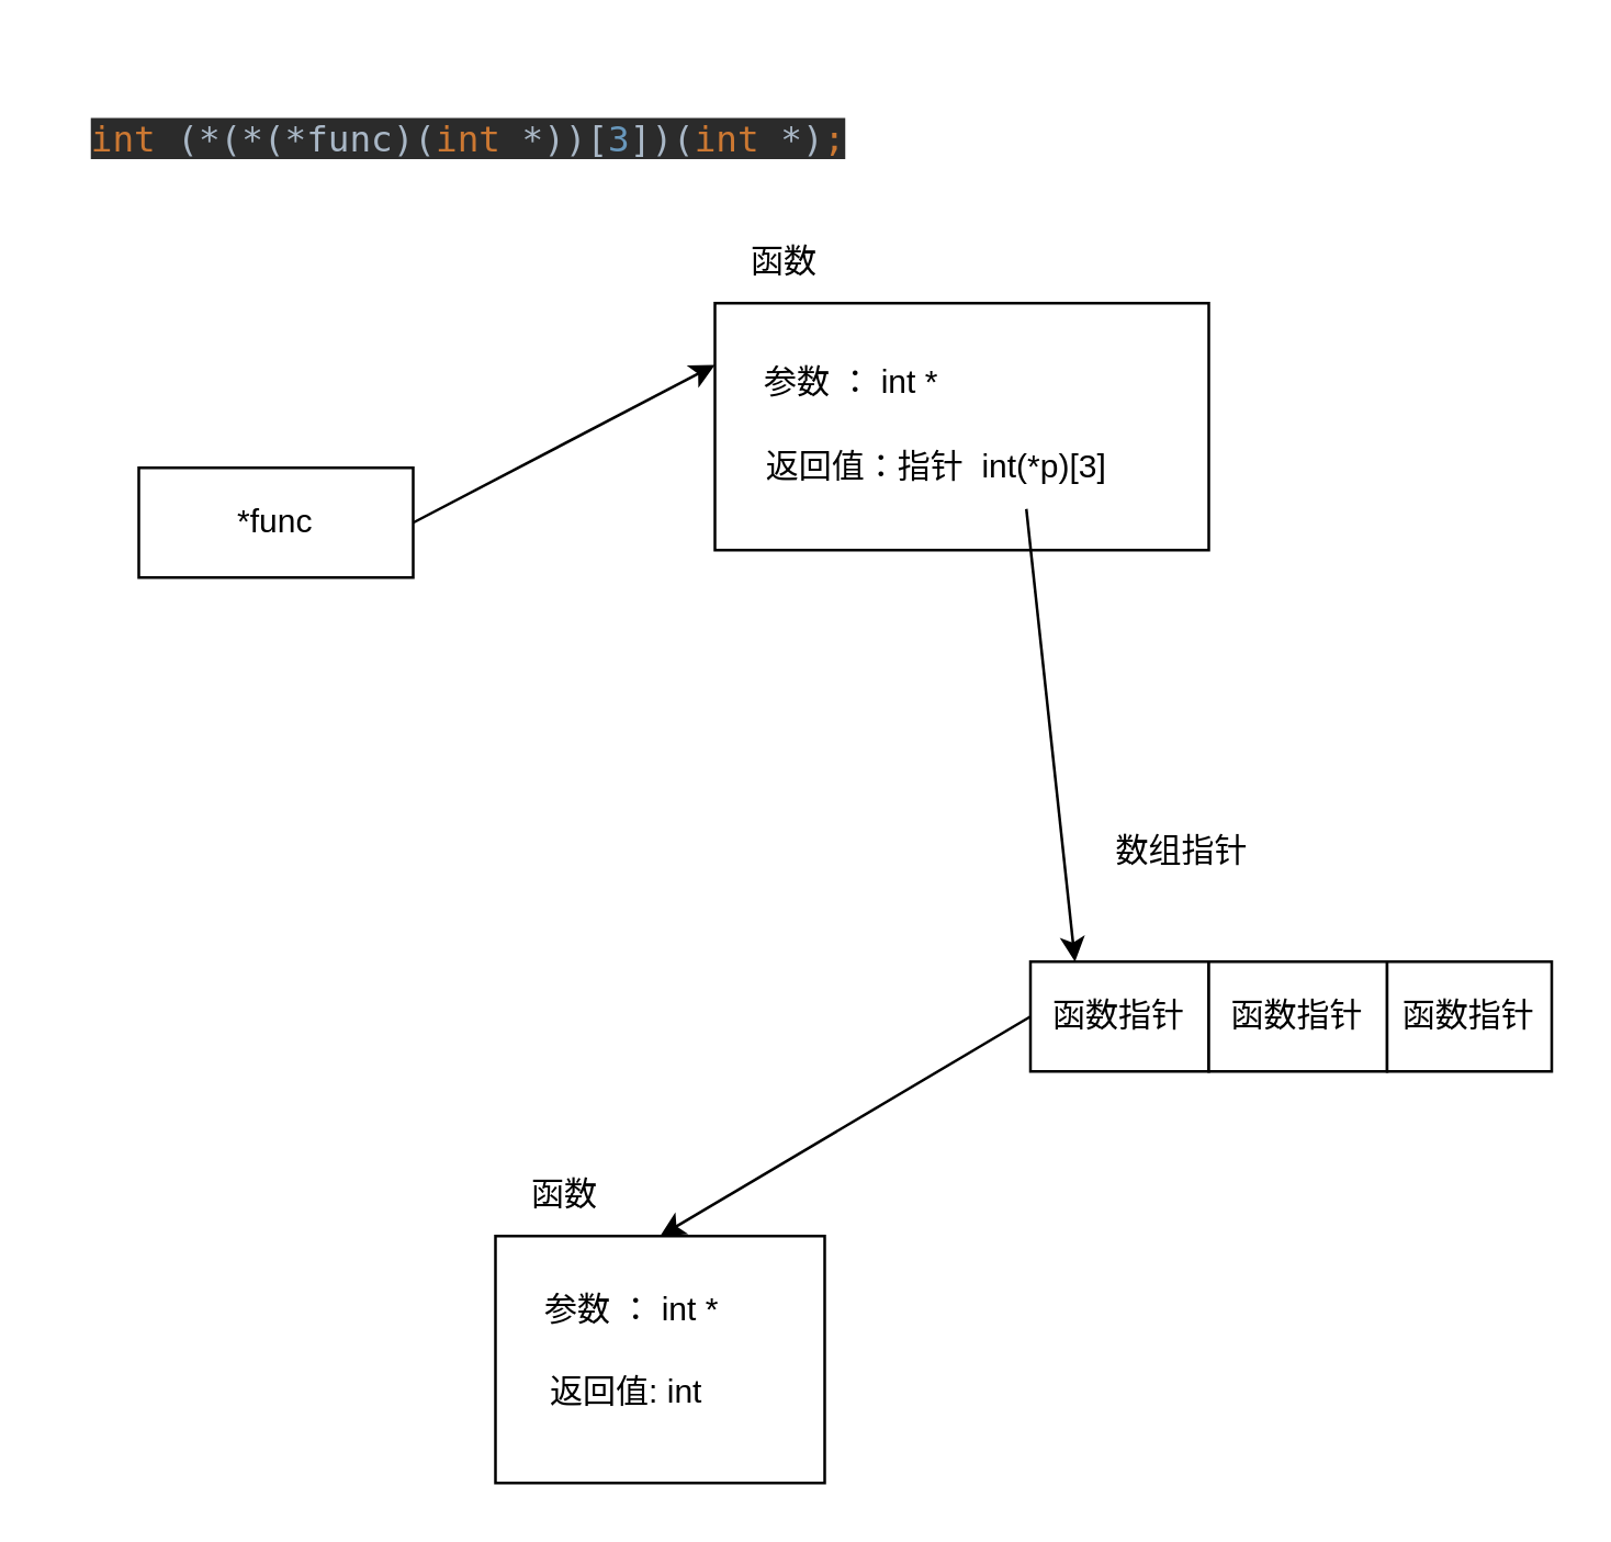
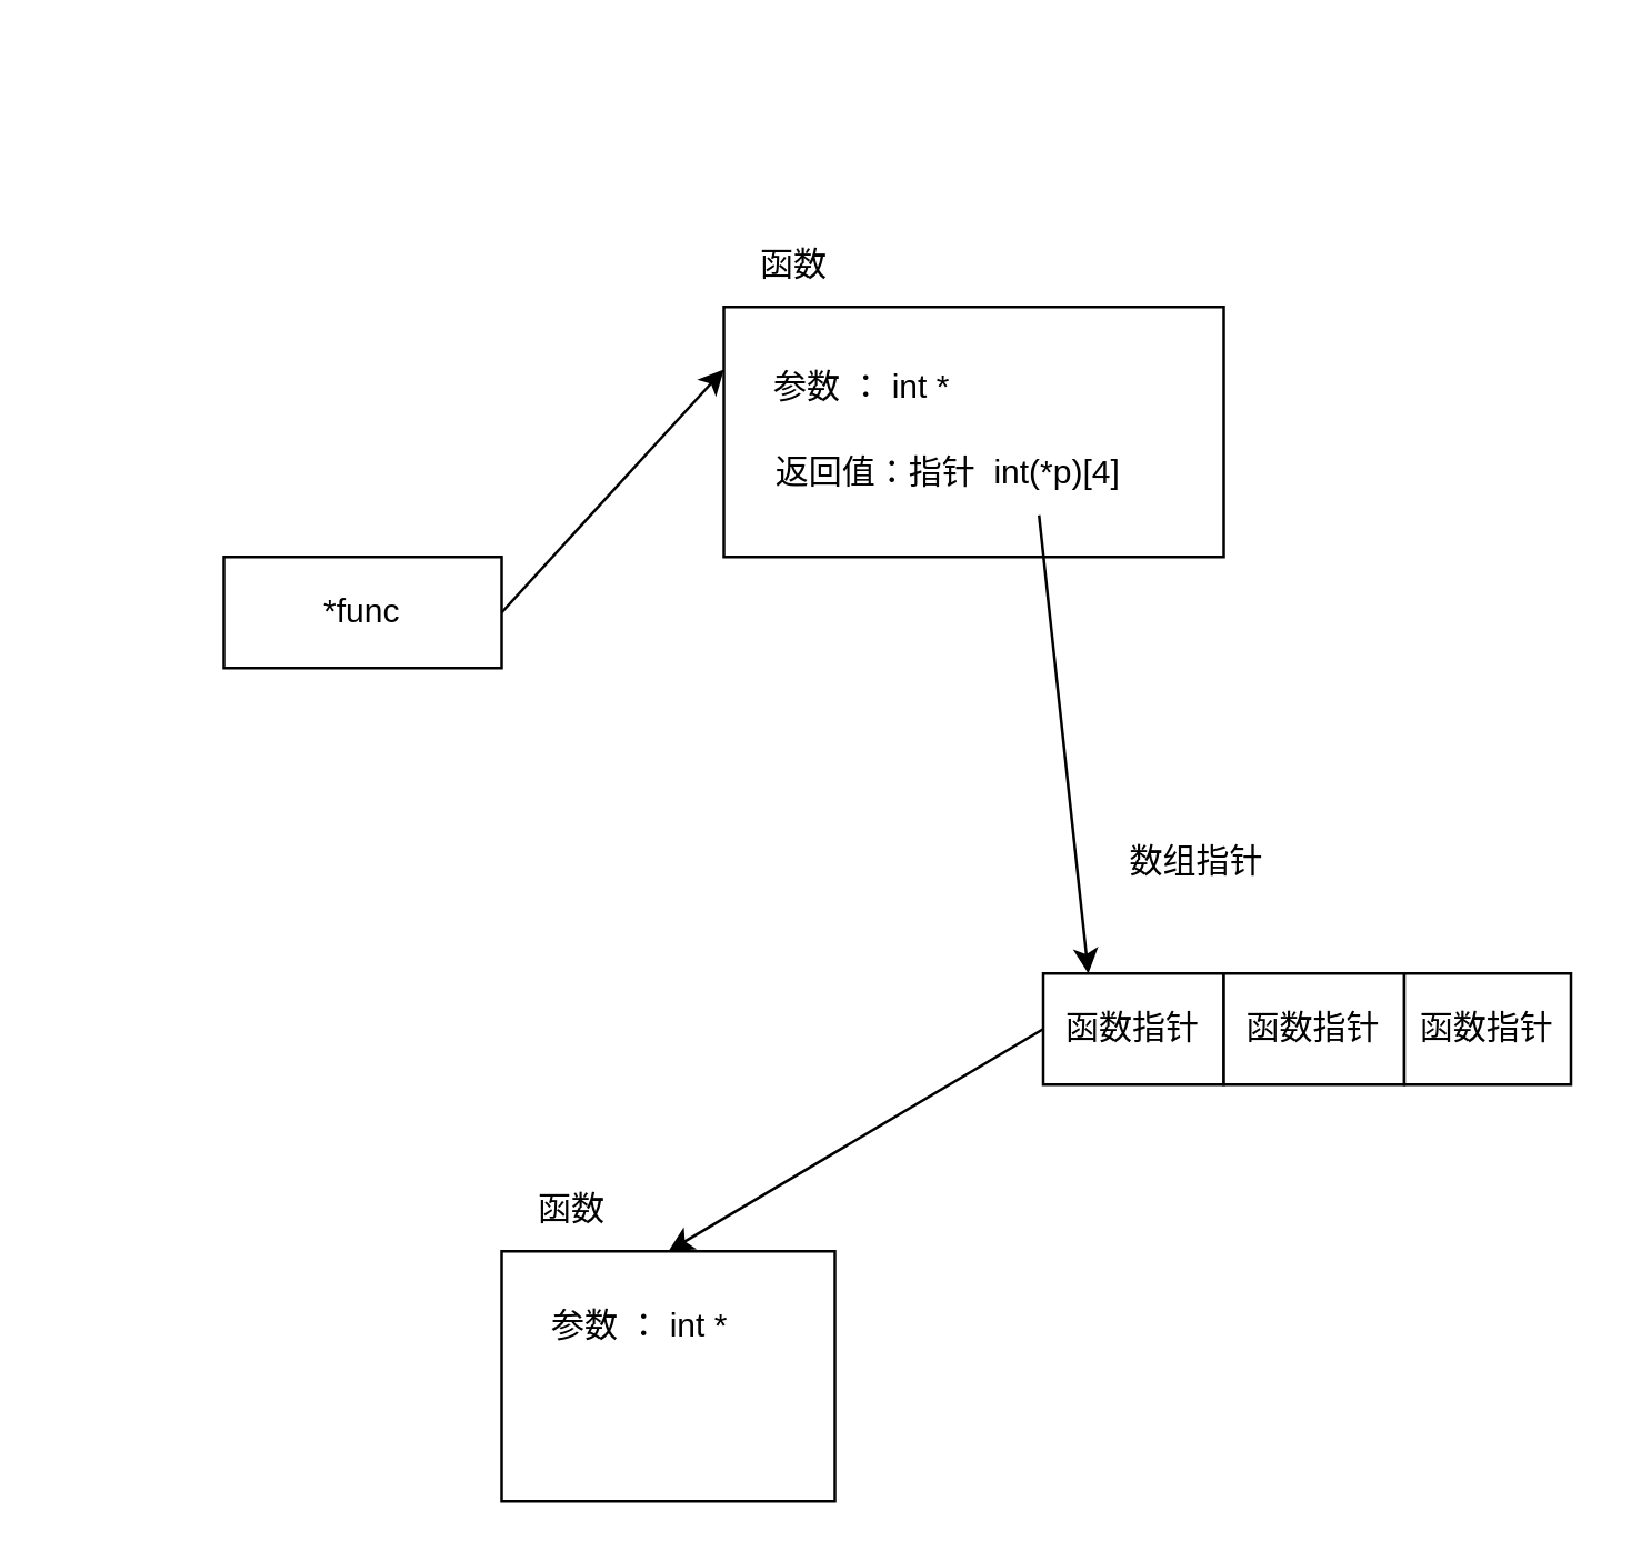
  <mxCell id="0" />
  <mxCell id="1" parent="0" />
- <mxCell id="2" value="&lt;div style=&quot;background-color:#2b2b2b;color:#a9b7c6;font-family:'JetBrains Mono',monospace;font-size:9.8pt;&quot;&gt;&lt;pre&gt;&lt;span style=&quot;color:#cc7832;&quot;&gt;int &lt;/span&gt;(*(*(*func)(&lt;span style=&quot;color:#cc7832;&quot;&gt;int &lt;/span&gt;*))[&lt;span style=&quot;color:#6897bb;&quot;&gt;3&lt;/span&gt;])(&lt;span style=&quot;color:#cc7832;&quot;&gt;int &lt;/span&gt;*)&lt;span style=&quot;color:#cc7832;&quot;&gt;;&lt;/span&gt;&lt;/pre&gt;&lt;/div&gt;" style="text;html=1;align=center;verticalAlign=middle;resizable=0;points=[];autosize=1;strokeColor=none;fillColor=none;" vertex="1" parent="1"><mxGeometry x="20" y="20" width="300" height="60" as="geometry" /></mxCell>
  <mxCell id="3" style="edgeStyle=none;html=1;exitX=1;exitY=0.5;exitDx=0;exitDy=0;entryX=0;entryY=0.25;entryDx=0;entryDy=0;" edge="1" parent="1" source="4" target="5"><mxGeometry relative="1" as="geometry" /></mxCell>
- <mxCell id="4" value="*func" style="rounded=0;whiteSpace=wrap;html=1;" vertex="1" parent="1"><mxGeometry x="50" y="170" width="100" height="40" as="geometry" /></mxCell>
+ <mxCell id="4" value="*func" style="rounded=0;whiteSpace=wrap;html=1;" vertex="1" parent="1"><mxGeometry x="80" y="200" width="100" height="40" as="geometry" /></mxCell>
  <mxCell id="5" value="" style="rounded=0;whiteSpace=wrap;html=1;" vertex="1" parent="1"><mxGeometry x="260" y="110" width="180" height="90" as="geometry" /></mxCell>
  <mxCell id="6" value="参数 ： int *" style="text;html=1;strokeColor=none;fillColor=none;align=center;verticalAlign=middle;whiteSpace=wrap;rounded=0;" vertex="1" parent="1"><mxGeometry x="260" y="124" width="100" height="30" as="geometry" /></mxCell>
  <mxCell id="7" style="edgeStyle=none;html=1;exitX=0.75;exitY=1;exitDx=0;exitDy=0;entryX=0.25;entryY=0;entryDx=0;entryDy=0;" edge="1" parent="1" source="8" target="10"><mxGeometry relative="1" as="geometry" /></mxCell>
- <mxCell id="8" value="返回值：指针&amp;nbsp; int(*p)[3]" style="text;html=1;strokeColor=none;fillColor=none;align=center;verticalAlign=middle;whiteSpace=wrap;rounded=0;" vertex="1" parent="1"><mxGeometry x="276" y="155" width="130" height="30" as="geometry" /></mxCell>
+ <mxCell id="8" value="返回值：指针&amp;nbsp; int(*p)[4]" style="text;html=1;strokeColor=none;fillColor=none;align=center;verticalAlign=middle;whiteSpace=wrap;rounded=0;" vertex="1" parent="1"><mxGeometry x="276" y="155" width="130" height="30" as="geometry" /></mxCell>
  <mxCell id="9" style="edgeStyle=none;html=1;exitX=0;exitY=0.5;exitDx=0;exitDy=0;entryX=0.5;entryY=0;entryDx=0;entryDy=0;" edge="1" parent="1" source="10" target="14"><mxGeometry relative="1" as="geometry" /></mxCell>
  <mxCell id="10" value="函数指针" style="rounded=0;whiteSpace=wrap;html=1;" vertex="1" parent="1"><mxGeometry x="375" y="350" width="65" height="40" as="geometry" /></mxCell>
  <mxCell id="11" value="函数指针" style="rounded=0;whiteSpace=wrap;html=1;" vertex="1" parent="1"><mxGeometry x="440" y="350" width="65" height="40" as="geometry" /></mxCell>
  <mxCell id="12" value="函数指针" style="rounded=0;whiteSpace=wrap;html=1;" vertex="1" parent="1"><mxGeometry x="505" y="350" width="60" height="40" as="geometry" /></mxCell>
  <mxCell id="13" value="数组指针" style="text;html=1;align=center;verticalAlign=middle;resizable=0;points=[];autosize=1;strokeColor=none;fillColor=none;" vertex="1" parent="1"><mxGeometry x="395" y="295" width="70" height="30" as="geometry" /></mxCell>
  <mxCell id="14" value="" style="rounded=0;whiteSpace=wrap;html=1;" vertex="1" parent="1"><mxGeometry x="180" y="450" width="120" height="90" as="geometry" /></mxCell>
  <mxCell id="15" value="函数" style="text;html=1;align=center;verticalAlign=middle;resizable=0;points=[];autosize=1;strokeColor=none;fillColor=none;" vertex="1" parent="1"><mxGeometry x="260" y="80" width="50" height="30" as="geometry" /></mxCell>
  <mxCell id="16" value="函数" style="text;html=1;align=center;verticalAlign=middle;resizable=0;points=[];autosize=1;strokeColor=none;fillColor=none;" vertex="1" parent="1"><mxGeometry x="180" y="420" width="50" height="30" as="geometry" /></mxCell>
  <mxCell id="17" value="参数 ： int *" style="text;html=1;strokeColor=none;fillColor=none;align=center;verticalAlign=middle;whiteSpace=wrap;rounded=0;" vertex="1" parent="1"><mxGeometry x="180" y="462" width="100" height="30" as="geometry" /></mxCell>
- <mxCell id="18" value="返回值: int" style="text;html=1;strokeColor=none;fillColor=none;align=center;verticalAlign=middle;whiteSpace=wrap;rounded=0;" vertex="1" parent="1"><mxGeometry x="188" y="492" width="80" height="30" as="geometry" /></mxCell>
